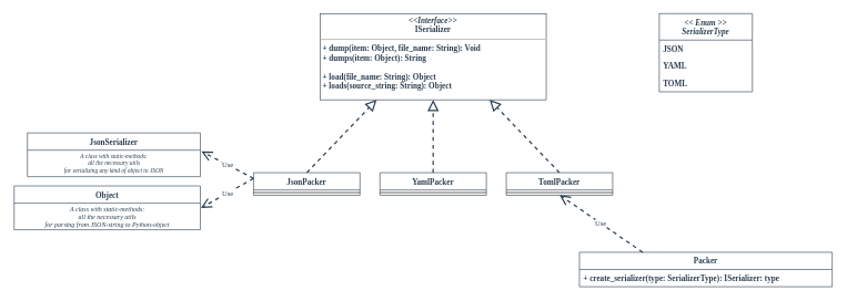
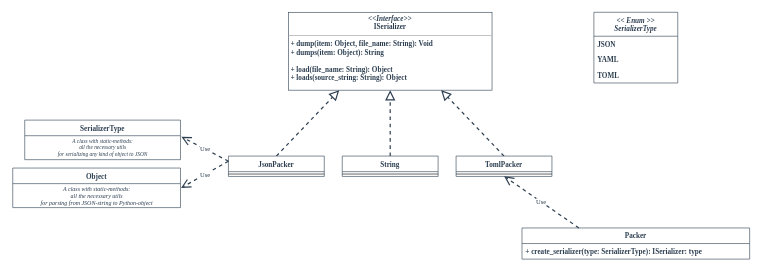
  <mxCell id="0" />
  <mxCell id="1" parent="0" />
  <mxCell id="2" value="&lt;p style=&quot;margin: 0px ; margin-top: 4px ; text-align: center&quot;&gt;&lt;i&gt;&amp;lt;&amp;lt;Interface&amp;gt;&amp;gt;&lt;/i&gt;&lt;br&gt;&lt;span&gt;ISerializer&lt;/span&gt;&lt;/p&gt;&lt;hr size=&quot;1&quot;&gt;&lt;p style=&quot;margin: 0px ; margin-left: 4px&quot;&gt;+ dump(item: Object, file_name: String): Void&lt;br&gt;+ dumps(item: Object): String&lt;/p&gt;&lt;p style=&quot;margin: 0px ; margin-left: 4px&quot;&gt;&lt;br&gt;&lt;/p&gt;&lt;p style=&quot;margin: 0px ; margin-left: 4px&quot;&gt;+ load(file_name: String): Object&lt;/p&gt;&lt;p style=&quot;margin: 0px ; margin-left: 4px&quot;&gt;+ loads(source_string: String): Object&lt;/p&gt;" style="verticalAlign=top;align=left;overflow=fill;fontSize=12;fontFamily=JetBrains Mono;html=1;fontSource=https%3A%2F%2Ffonts.googleapis.com%2Fcss%3Ffamily%3DJetBrains%2BMono;strokeColor=#2c3e50;fontColor=#2c3e50;fontStyle=1" vertex="1" parent="1"><mxGeometry x="480" y="20" width="340" height="130" as="geometry" /></mxCell>
  <mxCell id="3" value="" style="endArrow=block;dashed=1;endFill=0;endSize=12;html=1;rounded=0;fontColor=#2c3e50;entryX=0.25;entryY=1;entryDx=0;entryDy=0;strokeColor=#2C3E50;strokeWidth=2;exitX=0.5;exitY=0;exitDx=0;exitDy=0;" edge="1" parent="1" source="4" target="2"><mxGeometry width="160" relative="1" as="geometry"><mxPoint x="490" y="260" as="sourcePoint" /><mxPoint x="510" y="260" as="targetPoint" /></mxGeometry></mxCell>
  <mxCell id="4" value="JsonPacker" style="swimlane;fontStyle=1;align=center;verticalAlign=top;childLayout=stackLayout;horizontal=1;startSize=26;horizontalStack=0;resizeParent=1;resizeParentMax=0;resizeLast=0;collapsible=1;marginBottom=0;fontColor=#2C3E50;strokeColor=#2c3e50;fontFamily=JetBrains Mono;fontSource=https%3A%2F%2Ffonts.googleapis.com%2Fcss%3Ffamily%3DJetBrains%2BMono;strokeWidth=1;" vertex="1" parent="1"><mxGeometry x="380" y="260" width="160" height="34" as="geometry" /></mxCell>
  <mxCell id="5" value="" style="line;strokeWidth=1;fillColor=none;align=left;verticalAlign=middle;spacingTop=-1;spacingLeft=3;spacingRight=3;rotatable=0;labelPosition=right;points=[];portConstraint=eastwest;fontColor=#2c3e50;" vertex="1" parent="4"><mxGeometry y="26" width="160" height="8" as="geometry" /></mxCell>
- <mxCell id="6" value="YamlPacker" style="swimlane;fontStyle=1;align=center;verticalAlign=top;childLayout=stackLayout;horizontal=1;startSize=26;horizontalStack=0;resizeParent=1;resizeParentMax=0;resizeLast=0;collapsible=1;marginBottom=0;fontColor=#2C3E50;strokeColor=#2c3e50;fontFamily=JetBrains Mono;fontSource=https%3A%2F%2Ffonts.googleapis.com%2Fcss%3Ffamily%3DJetBrains%2BMono;strokeWidth=1;" vertex="1" parent="1"><mxGeometry x="570" y="260" width="160" height="34" as="geometry" /></mxCell>
+ <mxCell id="6" value="String" style="swimlane;fontStyle=1;align=center;verticalAlign=top;childLayout=stackLayout;horizontal=1;startSize=26;horizontalStack=0;resizeParent=1;resizeParentMax=0;resizeLast=0;collapsible=1;marginBottom=0;fontColor=#2C3E50;strokeColor=#2c3e50;fontFamily=JetBrains Mono;fontSource=https%3A%2F%2Ffonts.googleapis.com%2Fcss%3Ffamily%3DJetBrains%2BMono;strokeWidth=1;" vertex="1" parent="1"><mxGeometry x="570" y="260" width="160" height="34" as="geometry" /></mxCell>
  <mxCell id="7" value="" style="line;strokeWidth=1;fillColor=none;align=left;verticalAlign=middle;spacingTop=-1;spacingLeft=3;spacingRight=3;rotatable=0;labelPosition=right;points=[];portConstraint=eastwest;fontColor=#2c3e50;" vertex="1" parent="6"><mxGeometry y="26" width="160" height="8" as="geometry" /></mxCell>
  <mxCell id="8" value="" style="endArrow=block;dashed=1;endFill=0;endSize=12;html=1;rounded=0;fontColor=#2c3e50;strokeColor=#2C3E50;strokeWidth=2;exitX=0.5;exitY=0;exitDx=0;exitDy=0;" edge="1" parent="1" source="6"><mxGeometry width="160" relative="1" as="geometry"><mxPoint x="500" y="270" as="sourcePoint" /><mxPoint x="650" y="150" as="targetPoint" /></mxGeometry></mxCell>
  <mxCell id="9" value="" style="endArrow=block;dashed=1;endFill=0;endSize=12;html=1;rounded=0;fontColor=#2c3e50;strokeColor=#2C3E50;strokeWidth=2;entryX=0.75;entryY=1;entryDx=0;entryDy=0;exitX=0.5;exitY=0;exitDx=0;exitDy=0;" edge="1" parent="1" source="10" target="2"><mxGeometry width="160" relative="1" as="geometry"><mxPoint x="900" y="270" as="sourcePoint" /><mxPoint x="660" y="160" as="targetPoint" /></mxGeometry></mxCell>
  <mxCell id="10" value="TomlPacker" style="swimlane;fontStyle=1;align=center;verticalAlign=top;childLayout=stackLayout;horizontal=1;startSize=26;horizontalStack=0;resizeParent=1;resizeParentMax=0;resizeLast=0;collapsible=1;marginBottom=0;fontColor=#2C3E50;strokeColor=#2c3e50;fontFamily=JetBrains Mono;fontSource=https%3A%2F%2Ffonts.googleapis.com%2Fcss%3Ffamily%3DJetBrains%2BMono;strokeWidth=1;" vertex="1" parent="1"><mxGeometry x="760" y="260" width="160" height="34" as="geometry" /></mxCell>
  <mxCell id="11" value="" style="line;strokeWidth=1;fillColor=none;align=left;verticalAlign=middle;spacingTop=-1;spacingLeft=3;spacingRight=3;rotatable=0;labelPosition=right;points=[];portConstraint=eastwest;fontColor=#2c3e50;" vertex="1" parent="10"><mxGeometry y="26" width="160" height="8" as="geometry" /></mxCell>
  <mxCell id="12" value="&lt;&lt; Enum &gt;&gt;&#10;SerializerType" style="swimlane;fontStyle=3;childLayout=stackLayout;horizontal=1;startSize=40;fillColor=none;horizontalStack=0;resizeParent=1;resizeParentMax=0;resizeLast=0;collapsible=1;marginBottom=0;fontFamily=JetBrains Mono;fontSource=https%3A%2F%2Ffonts.googleapis.com%2Fcss%3Ffamily%3DJetBrains%2BMono;fontColor=#2C3E50;strokeColor=#2c3e50;strokeWidth=1;" vertex="1" parent="1"><mxGeometry x="990" y="20" width="140" height="118" as="geometry" /></mxCell>
  <mxCell id="13" value="JSON" style="text;strokeColor=none;fillColor=none;align=left;verticalAlign=top;spacingLeft=4;spacingRight=4;overflow=hidden;rotatable=0;points=[[0,0.5],[1,0.5]];portConstraint=eastwest;fontFamily=JetBrains Mono;fontSource=https%3A%2F%2Ffonts.googleapis.com%2Fcss%3Ffamily%3DJetBrains%2BMono;fontColor=#2C3E50;fontStyle=1" vertex="1" parent="12"><mxGeometry y="40" width="140" height="26" as="geometry" /></mxCell>
  <mxCell id="14" value="YAML" style="text;strokeColor=none;fillColor=none;align=left;verticalAlign=top;spacingLeft=4;spacingRight=4;overflow=hidden;rotatable=0;points=[[0,0.5],[1,0.5]];portConstraint=eastwest;fontFamily=JetBrains Mono;fontSource=https%3A%2F%2Ffonts.googleapis.com%2Fcss%3Ffamily%3DJetBrains%2BMono;fontColor=#2C3E50;fontStyle=1" vertex="1" parent="12"><mxGeometry y="66" width="140" height="26" as="geometry" /></mxCell>
  <mxCell id="15" value="TOML" style="text;strokeColor=none;fillColor=none;align=left;verticalAlign=top;spacingLeft=4;spacingRight=4;overflow=hidden;rotatable=0;points=[[0,0.5],[1,0.5]];portConstraint=eastwest;fontFamily=JetBrains Mono;fontSource=https%3A%2F%2Ffonts.googleapis.com%2Fcss%3Ffamily%3DJetBrains%2BMono;fontColor=#2C3E50;fontStyle=1" vertex="1" parent="12"><mxGeometry y="92" width="140" height="26" as="geometry" /></mxCell>
  <mxCell id="16" value="Packer" style="swimlane;fontStyle=1;childLayout=stackLayout;horizontal=1;startSize=26;fillColor=none;horizontalStack=0;resizeParent=1;resizeParentMax=0;resizeLast=0;collapsible=1;marginBottom=0;fontFamily=JetBrains Mono;fontSource=https%3A%2F%2Ffonts.googleapis.com%2Fcss%3Ffamily%3DJetBrains%2BMono;fontColor=#2C3E50;strokeColor=#2c3e50;strokeWidth=1;" vertex="1" parent="1"><mxGeometry x="870" y="380" width="380" height="52" as="geometry" /></mxCell>
  <mxCell id="17" value="+ create_serializer(type: SerializerType): ISerializer: type" style="text;strokeColor=none;fillColor=none;align=left;verticalAlign=top;spacingLeft=4;spacingRight=4;overflow=hidden;rotatable=0;points=[[0,0.5],[1,0.5]];portConstraint=eastwest;fontFamily=JetBrains Mono;fontSource=https%3A%2F%2Ffonts.googleapis.com%2Fcss%3Ffamily%3DJetBrains%2BMono;fontColor=#2C3E50;fontStyle=1" vertex="1" parent="16"><mxGeometry y="26" width="380" height="26" as="geometry" /></mxCell>
  <mxCell id="18" value="Use" style="endArrow=open;endSize=12;dashed=1;html=1;rounded=0;fontFamily=JetBrains Mono;fontSource=https%3A%2F%2Ffonts.googleapis.com%2Fcss%3Ffamily%3DJetBrains%2BMono;fontColor=#2C3E50;strokeColor=#2C3E50;strokeWidth=2;entryX=0.501;entryY=0.955;entryDx=0;entryDy=0;entryPerimeter=0;exitX=0.25;exitY=0;exitDx=0;exitDy=0;" edge="1" parent="1" source="16" target="11"><mxGeometry width="160" relative="1" as="geometry"><mxPoint x="1070" y="410" as="sourcePoint" /><mxPoint x="1068.6" y="149.248" as="targetPoint" /></mxGeometry></mxCell>
- <mxCell id="19" value="JsonSerializer" style="swimlane;fontStyle=1;align=center;verticalAlign=top;childLayout=stackLayout;horizontal=1;startSize=26;horizontalStack=0;resizeParent=1;resizeParentMax=0;resizeLast=0;collapsible=1;marginBottom=0;fontColor=#2C3E50;strokeColor=#2c3e50;fontFamily=JetBrains Mono;fontSource=https%3A%2F%2Ffonts.googleapis.com%2Fcss%3Ffamily%3DJetBrains%2BMono;strokeWidth=1;" vertex="1" parent="1"><mxGeometry x="40" y="200" width="260" height="66" as="geometry" /></mxCell>
+ <mxCell id="19" value="SerializerType" style="swimlane;fontStyle=1;align=center;verticalAlign=top;childLayout=stackLayout;horizontal=1;startSize=26;horizontalStack=0;resizeParent=1;resizeParentMax=0;resizeLast=0;collapsible=1;marginBottom=0;fontColor=#2C3E50;strokeColor=#2c3e50;fontFamily=JetBrains Mono;fontSource=https%3A%2F%2Ffonts.googleapis.com%2Fcss%3Ffamily%3DJetBrains%2BMono;strokeWidth=1;" vertex="1" parent="1"><mxGeometry x="40" y="200" width="260" height="66" as="geometry" /></mxCell>
  <mxCell id="20" value="&lt;i style=&quot;font-size: 9px;&quot;&gt;A class with static-methods: &lt;br style=&quot;font-size: 9px;&quot;&gt;all the necessary utils &lt;br style=&quot;font-size: 9px;&quot;&gt;for serializing any kind of object to JSON&lt;/i&gt;" style="text;html=1;align=center;verticalAlign=middle;resizable=0;points=[];autosize=1;strokeColor=none;fillColor=none;fontFamily=JetBrains Mono;fontColor=#2C3E50;fontStyle=0;fontSize=9;" vertex="1" parent="19"><mxGeometry y="26" width="260" height="40" as="geometry" /></mxCell>
  <mxCell id="21" value="Use" style="endArrow=open;endSize=12;dashed=1;html=1;rounded=0;fontFamily=JetBrains Mono;fontSource=https%3A%2F%2Ffonts.googleapis.com%2Fcss%3Ffamily%3DJetBrains%2BMono;fontColor=#2C3E50;strokeColor=#2C3E50;strokeWidth=2;exitX=0;exitY=0.25;exitDx=0;exitDy=0;entryX=1.006;entryY=0.046;entryDx=0;entryDy=0;entryPerimeter=0;" edge="1" parent="1" source="4" target="20"><mxGeometry width="160" relative="1" as="geometry"><mxPoint x="880" y="430" as="sourcePoint" /><mxPoint x="200" y="280" as="targetPoint" /></mxGeometry></mxCell>
  <mxCell id="22" value="Object" style="swimlane;fontStyle=1;align=center;verticalAlign=top;childLayout=stackLayout;horizontal=1;startSize=26;horizontalStack=0;resizeParent=1;resizeParentMax=0;resizeLast=0;collapsible=1;marginBottom=0;fontColor=#2C3E50;strokeColor=#2c3e50;fontFamily=JetBrains Mono;fontSource=https%3A%2F%2Ffonts.googleapis.com%2Fcss%3Ffamily%3DJetBrains%2BMono;strokeWidth=1;" vertex="1" parent="1"><mxGeometry x="20" y="280" width="280" height="66" as="geometry" /></mxCell>
  <mxCell id="23" value="&lt;i style=&quot;font-size: 10px;&quot;&gt;A class with static-methods: &lt;br style=&quot;font-size: 10px;&quot;&gt;all the necessary utils &lt;br style=&quot;font-size: 10px;&quot;&gt;for parsing from JSON-string to Python-object&lt;/i&gt;" style="text;html=1;align=center;verticalAlign=middle;resizable=0;points=[];autosize=1;strokeColor=none;fillColor=none;fontFamily=JetBrains Mono;fontColor=#2C3E50;fontStyle=0;fontSize=10;" vertex="1" parent="22"><mxGeometry y="26" width="280" height="40" as="geometry" /></mxCell>
  <mxCell id="24" value="Use" style="endArrow=open;endSize=12;dashed=1;html=1;rounded=0;fontFamily=JetBrains Mono;fontSource=https%3A%2F%2Ffonts.googleapis.com%2Fcss%3Ffamily%3DJetBrains%2BMono;fontColor=#2C3E50;strokeColor=#2C3E50;strokeWidth=2;exitX=0;exitY=0.25;exitDx=0;exitDy=0;entryX=1.003;entryY=0.18;entryDx=0;entryDy=0;entryPerimeter=0;" edge="1" parent="1" source="4" target="23"><mxGeometry width="160" relative="1" as="geometry"><mxPoint x="390" y="278.5" as="sourcePoint" /><mxPoint x="301.86" y="218.3" as="targetPoint" /></mxGeometry></mxCell>
